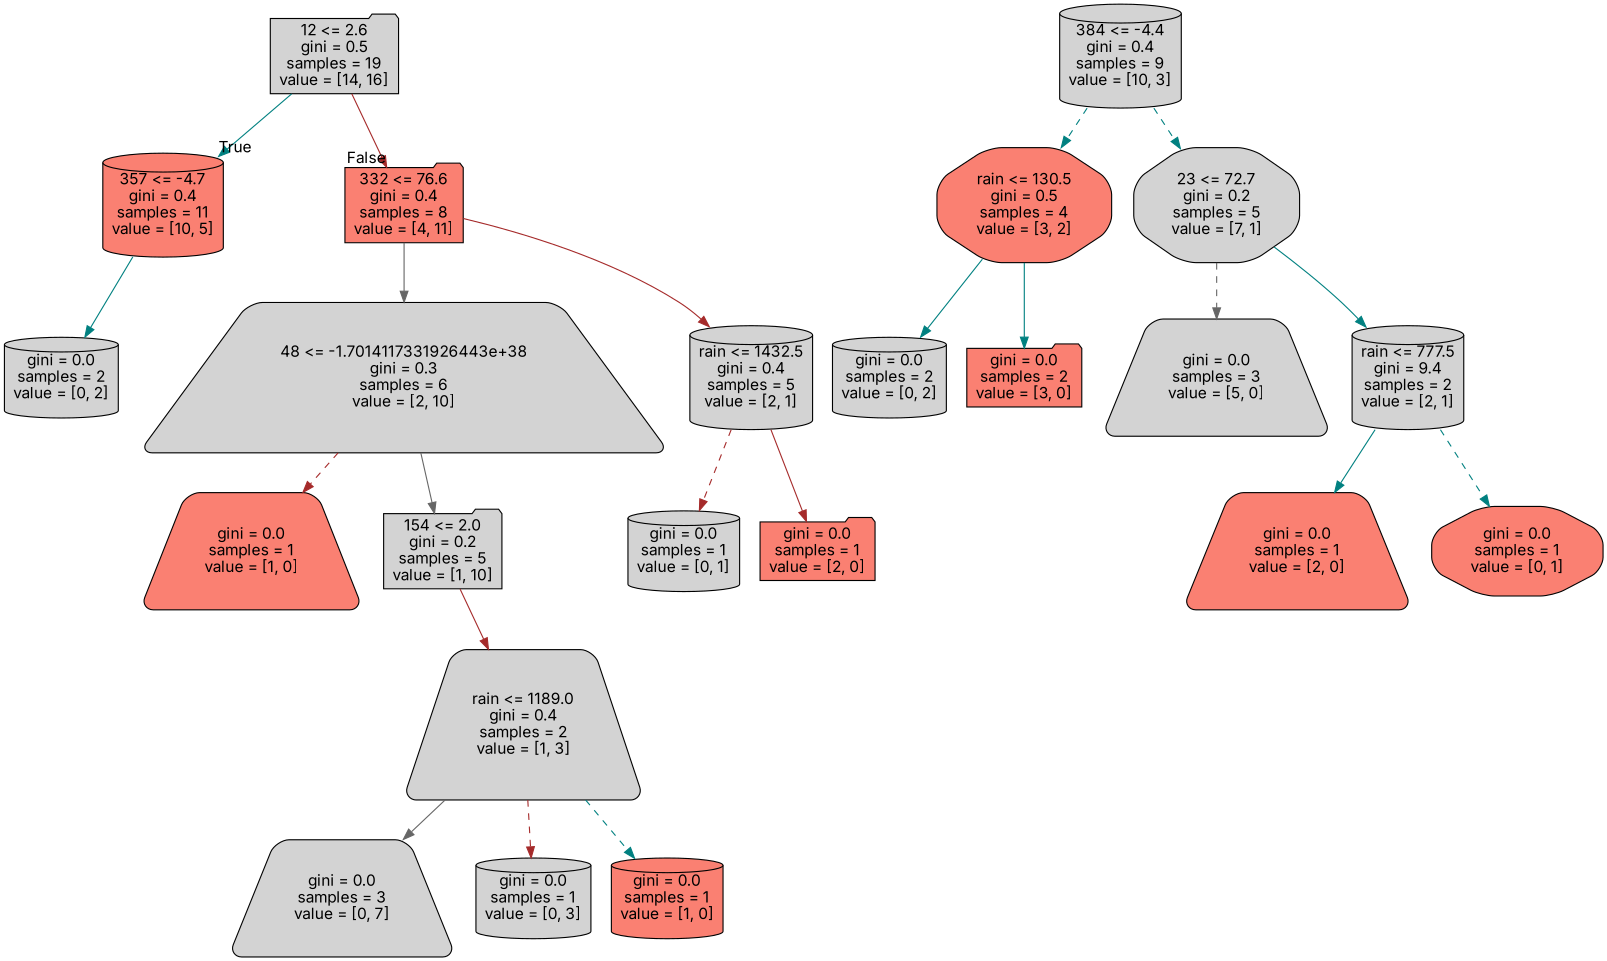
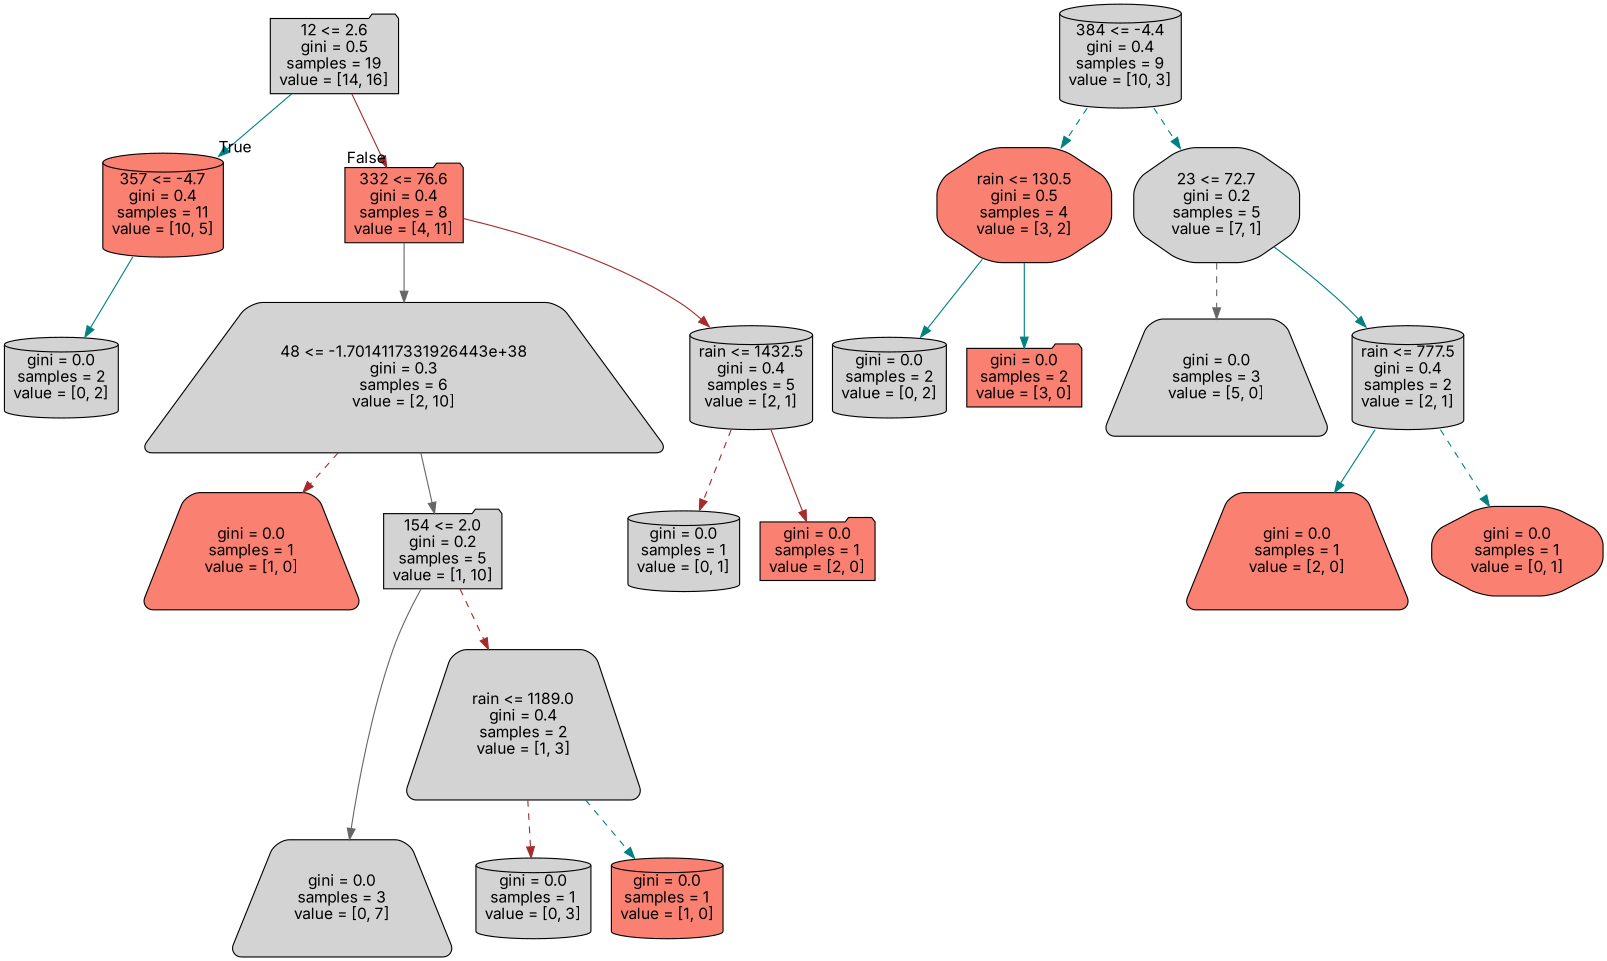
  digraph {
    fontname=Inter
    node [color=black fillcolor=lightgrey fontname=Inter shape=cylinder style="rounded,filled"]
    edge [color=teal fontname=Inter style=solid]
    n1 [label="12 <= 2.6\ngini = 0.5\nsamples = 19\nvalue = [14, 16]" shape=folder]
    n2 [fillcolor=salmon label="357 <= -4.7\ngini = 0.4\nsamples = 11\nvalue = [10, 5]"]
    n3 [fillcolor=salmon label="332 <= 76.6\ngini = 0.4\nsamples = 8\nvalue = [4, 11]" shape=folder]
    n4 [label="gini = 0.0\nsamples = 2\nvalue = [0, 2]"]
    n5 [label="48 <= -1.7014117331926443e+38\ngini = 0.3\nsamples = 6\nvalue = [2, 10]" shape=trapezium]
    n6 [label="rain <= 1432.5\ngini = 0.4\nsamples = 5\nvalue = [2, 1]"]
    n7 [label="384 <= -4.4\ngini = 0.4\nsamples = 9\nvalue = [10, 3]"]
    n8 [fillcolor=salmon label="rain <= 130.5\ngini = 0.5\nsamples = 4\nvalue = [3, 2]" shape=octagon]
    n9 [label="23 <= 72.7\ngini = 0.2\nsamples = 5\nvalue = [7, 1]" shape=octagon]
    n10 [label="gini = 0.0\nsamples = 2\nvalue = [0, 2]"]
    n11 [fillcolor=salmon label="gini = 0.0\nsamples = 2\nvalue = [3, 0]" shape=folder]
    n12 [label="gini = 0.0\nsamples = 3\nvalue = [5, 0]" shape=trapezium]
-   n13 [label="rain <= 777.5\ngini = 9.4\nsamples = 2\nvalue = [2, 1]"]
+   n13 [label="rain <= 777.5\ngini = 0.4\nsamples = 2\nvalue = [2, 1]"]
    n14 [fillcolor=salmon label="gini = 0.0\nsamples = 1\nvalue = [2, 0]" shape=trapezium]
    n15 [fillcolor=salmon label="gini = 0.0\nsamples = 1\nvalue = [0, 1]" shape=octagon]
    n16 [fillcolor=salmon label="gini = 0.0\nsamples = 1\nvalue = [1, 0]" shape=trapezium]
    n17 [label="154 <= 2.0\ngini = 0.2\nsamples = 5\nvalue = [1, 10]" shape=folder]
    n18 [label="gini = 0.0\nsamples = 1\nvalue = [0, 1]"]
    n19 [fillcolor=salmon label="gini = 0.0\nsamples = 1\nvalue = [2, 0]" shape=folder]
    n20 [label="rain <= 1189.0\ngini = 0.4\nsamples = 2\nvalue = [1, 3]" shape=trapezium]
    n21 [label="gini = 0.0\nsamples = 3\nvalue = [0, 7]" shape=trapezium]
    n22 [label="gini = 0.0\nsamples = 1\nvalue = [0, 3]"]
    n23 [fillcolor=salmon label="gini = 0.0\nsamples = 1\nvalue = [1, 0]"]
    n1 -> n2 [headlabel=True labelangle=45 labeldistance=2.5]
    n1 -> n3 [color=brown headlabel=False labelangle=-45 labeldistance=2.5]
    n2 -> n4
    n3 -> n5 [color=gray40]
    n3 -> n6 [color=brown]
    n5 -> n16 [color=brown style=dashed]
    n5 -> n17 [color=gray40]
    n6 -> n18 [color=brown style=dashed]
    n6 -> n19 [color=brown]
    n7 -> n8 [style=dashed]
    n7 -> n9 [style=dashed]
    n8 -> n10
    n8 -> n11
    n9 -> n12 [color=gray40 style=dashed]
    n9 -> n13
    n13 -> n14
    n13 -> n15 [style=dashed]
-   n17 -> n20 [color=brown]
-   n20 -> n21 [color=gray40]
+   n17 -> n20 [color=brown style=dashed]
+   n17 -> n21 [color=gray40]
    n20 -> n22 [color=brown style=dashed]
    n20 -> n23 [style=dashed]
  }
